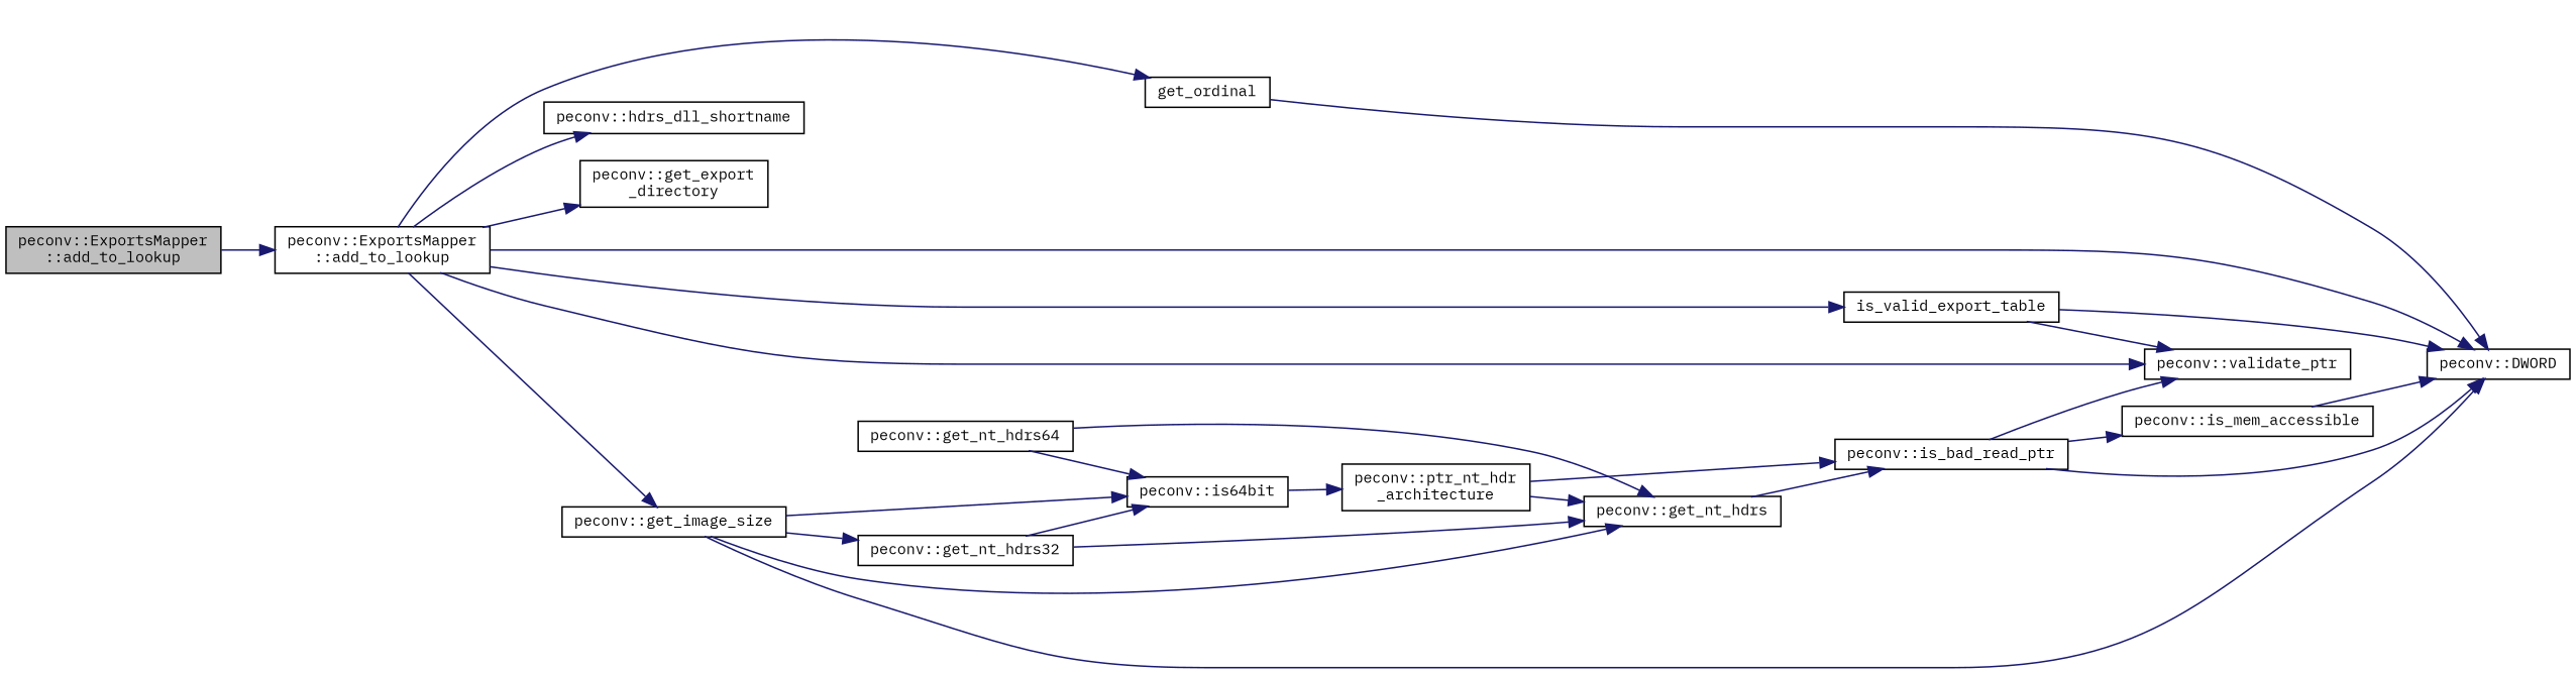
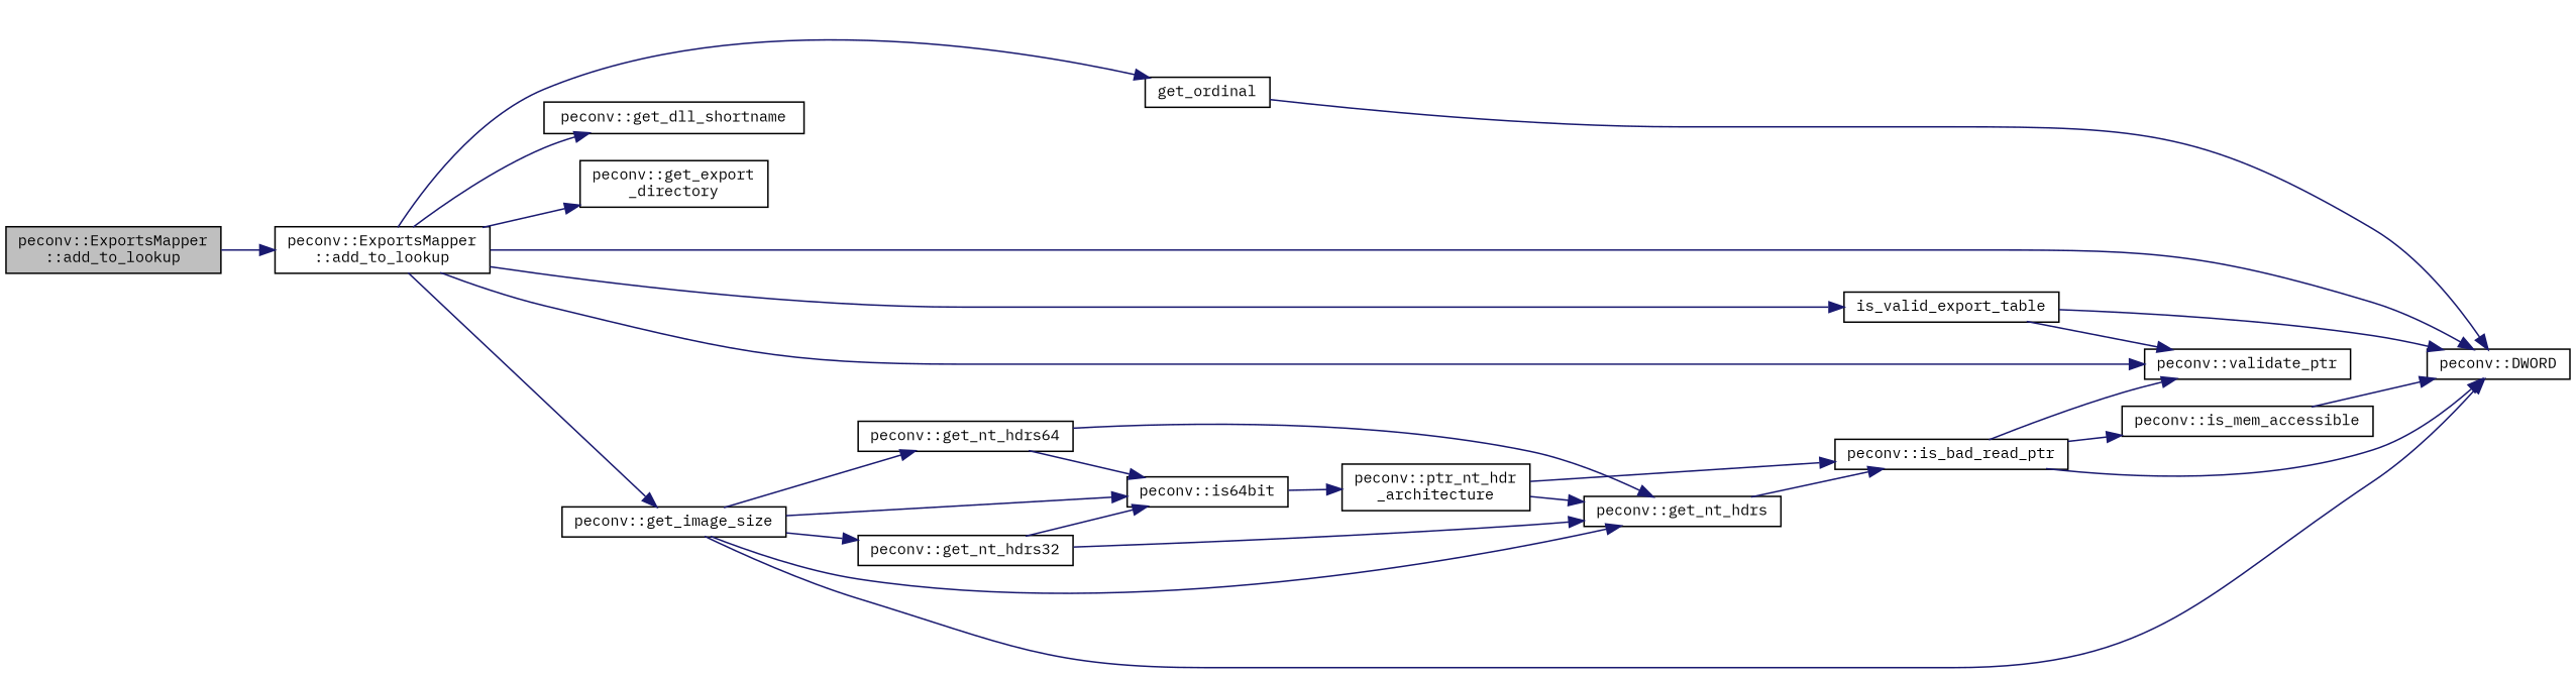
  digraph {
    fontname="IBM Plex Mono"
    rankdir=LR
    node [color=black fillcolor=white fontname="IBM Plex Mono" fontsize=10 shape=record style=filled]
    edge [color=midnightblue fontname="IBM Plex Mono" fontsize=10 labelfontname=Helvetica labelfontsize=10 style=solid]
    n1 [fillcolor=grey75 fontcolor=black height=0.2 label="peconv::ExportsMapper\l::add_to_lookup" width=0.4]
    n2 [height=0.2 label="peconv::ExportsMapper\l::add_to_lookup" width=0.4]
    n3 [height=0.2 label="peconv::DWORD" width=0.4]
-   n4 [height=0.2 label="peconv::hdrs_dll_shortname" width=0.4]
+   n4 [height=0.2 label="peconv::get_dll_shortname" width=0.4]
    n5 [height=0.2 label="peconv::get_export\l_directory" width=0.4]
    n6 [height=0.2 label="peconv::get_image_size" width=0.4]
    n7 [height=0.2 label="peconv::validate_ptr" width=0.4]
    n8 [height=0.2 label=get_ordinal width=0.4]
    n9 [height=0.2 label=is_valid_export_table width=0.4]
    n10 [height=0.2 label="peconv::get_nt_hdrs" width=0.4]
    n11 [height=0.2 label="peconv::get_nt_hdrs32" width=0.4]
    n12 [height=0.2 label="peconv::is64bit" width=0.4]
    n13 [height=0.2 label="peconv::get_nt_hdrs64" width=0.4]
    n14 [height=0.2 label="peconv::is_bad_read_ptr" width=0.4]
    n15 [height=0.2 label="peconv::ptr_nt_hdr\l_architecture" width=0.4]
    n16 [height=0.2 label="peconv::is_mem_accessible" width=0.4]
    n1 -> n2
    n2 -> n3
    n2 -> n4
    n2 -> n5
    n2 -> n6
    n2 -> n7
    n2 -> n8
    n2 -> n9
    n6 -> n3
    n6 -> n10
    n6 -> n11
    n6 -> n12
+   n6 -> n13
    n8 -> n3
    n9 -> n3
    n9 -> n7
    n10 -> n14
    n11 -> n10
    n11 -> n12
    n12 -> n15
    n13 -> n10
    n13 -> n12
    n14 -> n3
    n14 -> n7
    n14 -> n16
    n15 -> n10
    n15 -> n14
    n16 -> n3
  }
